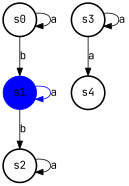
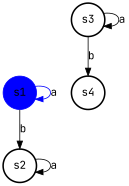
  digraph {
    fontname="JetBrains Mono"
    node [fontname="JetBrains Mono" shape=circle style=bold]
    edge [fontname="JetBrains Mono"]
-   s0 [color=black height=0.59578 width=0.59578]
    s1 [color=blue height=0.59578 style=filled width=0.59578]
    s2 [height=0.59578 width=0.59578]
    s3 [height=0.59578 width=0.59578]
    s4 [height=0.59578 width=0.59578]
-   s0 -> s0 [label=a]
-   s0 -> s1 [label=b]
    s1 -> s1 [color=blue label=a]
    s1 -> s2 [label=b]
    s2 -> s2 [label=a]
    s3 -> s3 [label=a]
-   s3 -> s4 [label=a]
+   s3 -> s4 [label=b]
  }
